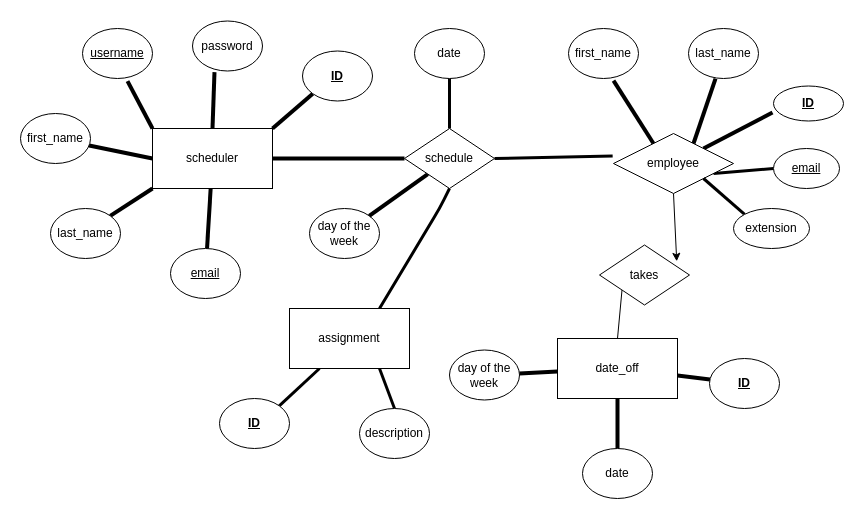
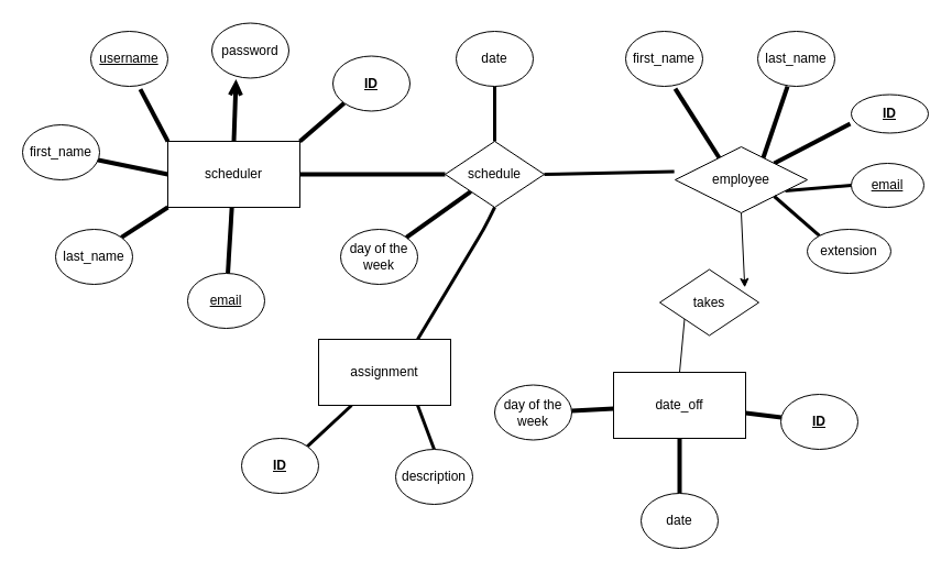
  <mxCell id="0" />
  <mxCell id="1" parent="0" />
  <mxCell id="2" style="edgeStyle=none;html=1;exitX=1;exitY=0;exitDx=0;exitDy=0;entryX=0;entryY=1;entryDx=0;entryDy=0;endArrow=none;endFill=0;strokeWidth=4;" parent="1" source="9" target="10" edge="1"><mxGeometry relative="1" as="geometry" /></mxCell>
- <mxCell id="3" style="edgeStyle=none;html=1;exitX=0.5;exitY=0;exitDx=0;exitDy=0;entryX=0.314;entryY=1.022;entryDx=0;entryDy=0;entryPerimeter=0;endArrow=none;endFill=0;strokeWidth=4;" parent="1" source="9" target="13" edge="1"><mxGeometry relative="1" as="geometry" /></mxCell>
+ <mxCell id="3" style="edgeStyle=none;html=1;exitX=0.5;exitY=0;exitDx=0;exitDy=0;entryX=0.314;entryY=1.022;entryDx=0;entryDy=0;entryPerimeter=0;endArrow=open;endFill=0;strokeWidth=4;" parent="1" source="9" target="13" edge="1"><mxGeometry relative="1" as="geometry" /></mxCell>
  <mxCell id="4" style="edgeStyle=none;html=1;exitX=0;exitY=0;exitDx=0;exitDy=0;entryX=0.643;entryY=1.052;entryDx=0;entryDy=0;entryPerimeter=0;endArrow=none;endFill=0;strokeWidth=4;" parent="1" source="9" target="14" edge="1"><mxGeometry relative="1" as="geometry" /></mxCell>
  <mxCell id="5" style="edgeStyle=none;html=1;exitX=0;exitY=0.5;exitDx=0;exitDy=0;endArrow=none;endFill=0;strokeWidth=4;" parent="1" source="9" target="11" edge="1"><mxGeometry relative="1" as="geometry" /></mxCell>
  <mxCell id="6" style="edgeStyle=none;html=1;exitX=0;exitY=1;exitDx=0;exitDy=0;entryX=1;entryY=0;entryDx=0;entryDy=0;endArrow=none;endFill=0;strokeWidth=4;" parent="1" source="9" target="36" edge="1"><mxGeometry relative="1" as="geometry" /></mxCell>
  <mxCell id="7" value="" style="edgeStyle=none;html=1;endArrow=none;endFill=0;strokeWidth=4;" parent="1" source="9" target="12" edge="1"><mxGeometry relative="1" as="geometry" /></mxCell>
  <mxCell id="8" style="edgeStyle=none;html=1;exitX=1;exitY=0.5;exitDx=0;exitDy=0;entryX=0;entryY=0.5;entryDx=0;entryDy=0;endArrow=none;endFill=0;strokeWidth=4;" parent="1" source="9" target="35" edge="1"><mxGeometry relative="1" as="geometry" /></mxCell>
  <mxCell id="9" value="scheduler" style="rounded=0;whiteSpace=wrap;html=1;" parent="1" vertex="1"><mxGeometry x="152" y="128" width="120" height="60" as="geometry" /></mxCell>
  <mxCell id="10" value="&lt;b&gt;&lt;u&gt;ID&lt;/u&gt;&lt;/b&gt;" style="ellipse;whiteSpace=wrap;html=1;" parent="1" vertex="1"><mxGeometry x="302" y="50.5" width="70" height="50" as="geometry" /></mxCell>
  <mxCell id="11" value="first_name" style="ellipse;whiteSpace=wrap;html=1;" parent="1" vertex="1"><mxGeometry x="20" y="113" width="70" height="50" as="geometry" /></mxCell>
  <mxCell id="12" value="&lt;u&gt;email&lt;/u&gt;" style="ellipse;whiteSpace=wrap;html=1;" parent="1" vertex="1"><mxGeometry x="170" y="248" width="70" height="50" as="geometry" /></mxCell>
  <mxCell id="13" value="password" style="ellipse;whiteSpace=wrap;html=1;" parent="1" vertex="1"><mxGeometry x="192" y="20.5" width="70" height="50" as="geometry" /></mxCell>
  <mxCell id="14" value="&lt;u&gt;username&lt;/u&gt;" style="ellipse;whiteSpace=wrap;html=1;" parent="1" vertex="1"><mxGeometry x="82" y="28" width="70" height="50" as="geometry" /></mxCell>
  <mxCell id="15" style="edgeStyle=none;html=1;exitX=-0.007;exitY=0.375;exitDx=0;exitDy=0;entryX=1;entryY=0.5;entryDx=0;entryDy=0;endArrow=none;endFill=0;strokeWidth=3;exitPerimeter=0;" parent="1" source="21" target="35" edge="1"><mxGeometry relative="1" as="geometry"><mxPoint x="924" y="154.5" as="sourcePoint" /><mxPoint x="609" y="158" as="targetPoint" /></mxGeometry></mxCell>
  <mxCell id="16" style="edgeStyle=none;html=1;exitX=0.25;exitY=0;exitDx=0;exitDy=0;entryX=0.643;entryY=1.042;entryDx=0;entryDy=0;entryPerimeter=0;endArrow=none;endFill=0;strokeWidth=4;" parent="1" source="21" target="23" edge="1"><mxGeometry relative="1" as="geometry" /></mxCell>
  <mxCell id="17" style="edgeStyle=none;html=1;exitX=0.75;exitY=0;exitDx=0;exitDy=0;entryX=0.386;entryY=1.002;entryDx=0;entryDy=0;entryPerimeter=0;endArrow=none;endFill=0;strokeWidth=4;" parent="1" source="21" target="37" edge="1"><mxGeometry relative="1" as="geometry" /></mxCell>
  <mxCell id="18" style="edgeStyle=none;html=1;exitX=1;exitY=0;exitDx=0;exitDy=0;entryX=-0.014;entryY=0.76;entryDx=0;entryDy=0;entryPerimeter=0;endArrow=none;endFill=0;strokeWidth=4;" parent="1" source="21" target="22" edge="1"><mxGeometry relative="1" as="geometry" /></mxCell>
  <mxCell id="19" style="edgeStyle=none;html=1;exitX=1;exitY=0.75;exitDx=0;exitDy=0;entryX=0;entryY=0.5;entryDx=0;entryDy=0;endArrow=none;endFill=0;strokeWidth=3;" parent="1" source="21" target="40" edge="1"><mxGeometry relative="1" as="geometry" /></mxCell>
  <mxCell id="20" style="edgeStyle=none;html=1;exitX=0.5;exitY=1;exitDx=0;exitDy=0;entryX=0.858;entryY=0.272;entryDx=0;entryDy=0;entryPerimeter=0;endArrow=classic;endFill=1;strokeWidth=1;" edge="1" parent="1" source="21" target="39"><mxGeometry relative="1" as="geometry" /></mxCell>
  <mxCell id="21" value="employee" style="rhombus;whiteSpace=wrap;html=1;" parent="1" vertex="1"><mxGeometry x="613" y="133" width="120" height="60" as="geometry" /></mxCell>
  <mxCell id="22" value="&lt;b&gt;&lt;u&gt;ID&lt;/u&gt;&lt;/b&gt;" style="ellipse;whiteSpace=wrap;html=1;" parent="1" vertex="1"><mxGeometry x="773" y="85.5" width="70" height="35" as="geometry" /></mxCell>
  <mxCell id="23" value="first_name" style="ellipse;whiteSpace=wrap;html=1;" parent="1" vertex="1"><mxGeometry x="568" y="28" width="70" height="50" as="geometry" /></mxCell>
  <mxCell id="24" value="" style="edgeStyle=none;html=1;endArrow=none;endFill=0;strokeWidth=4;" parent="1" source="27" target="29" edge="1"><mxGeometry relative="1" as="geometry" /></mxCell>
  <mxCell id="25" value="" style="edgeStyle=none;html=1;endArrow=none;endFill=0;strokeWidth=4;" parent="1" source="27" target="28" edge="1"><mxGeometry relative="1" as="geometry" /></mxCell>
  <mxCell id="26" style="edgeStyle=none;html=1;exitX=0.5;exitY=1;exitDx=0;exitDy=0;entryX=0.5;entryY=0;entryDx=0;entryDy=0;endArrow=none;endFill=0;strokeWidth=4;" parent="1" source="27" target="30" edge="1"><mxGeometry relative="1" as="geometry" /></mxCell>
  <mxCell id="27" value="date_off" style="rounded=0;whiteSpace=wrap;html=1;" parent="1" vertex="1"><mxGeometry x="557" y="338" width="120" height="60" as="geometry" /></mxCell>
  <mxCell id="28" value="&lt;b&gt;&lt;u&gt;ID&lt;/u&gt;&lt;/b&gt;" style="ellipse;whiteSpace=wrap;html=1;" parent="1" vertex="1"><mxGeometry x="709" y="358" width="70" height="50" as="geometry" /></mxCell>
  <mxCell id="29" value="day of the week" style="ellipse;whiteSpace=wrap;html=1;" parent="1" vertex="1"><mxGeometry x="449" y="349.5" width="70" height="50" as="geometry" /></mxCell>
  <mxCell id="30" value="date" style="ellipse;whiteSpace=wrap;html=1;" parent="1" vertex="1"><mxGeometry x="582" y="448" width="70" height="50" as="geometry" /></mxCell>
  <mxCell id="31" value="day of the week" style="ellipse;whiteSpace=wrap;html=1;" parent="1" vertex="1"><mxGeometry x="309" y="208" width="70" height="50" as="geometry" /></mxCell>
  <mxCell id="32" value="" style="edgeStyle=none;html=1;endArrow=none;endFill=0;strokeWidth=3;" parent="1" source="33" target="35" edge="1"><mxGeometry relative="1" as="geometry" /></mxCell>
  <mxCell id="33" value="date" style="ellipse;whiteSpace=wrap;html=1;" parent="1" vertex="1"><mxGeometry x="414" y="28" width="70" height="50" as="geometry" /></mxCell>
  <mxCell id="34" style="edgeStyle=none;html=1;entryX=1;entryY=0;entryDx=0;entryDy=0;endArrow=none;endFill=0;strokeWidth=4;" parent="1" source="35" target="31" edge="1"><mxGeometry relative="1" as="geometry" /></mxCell>
  <mxCell id="35" value="schedule" style="rhombus;whiteSpace=wrap;html=1;" parent="1" vertex="1"><mxGeometry x="404" y="128" width="90" height="60" as="geometry" /></mxCell>
  <mxCell id="36" value="last_name" style="ellipse;whiteSpace=wrap;html=1;" parent="1" vertex="1"><mxGeometry x="50" y="208" width="70" height="50" as="geometry" /></mxCell>
  <mxCell id="37" value="last_name" style="ellipse;whiteSpace=wrap;html=1;" parent="1" vertex="1"><mxGeometry x="688" y="28" width="70" height="50" as="geometry" /></mxCell>
  <mxCell id="38" style="edgeStyle=none;html=1;exitX=0;exitY=1;exitDx=0;exitDy=0;entryX=0.5;entryY=0;entryDx=0;entryDy=0;endArrow=none;endFill=0;" parent="1" source="39" target="27" edge="1"><mxGeometry relative="1" as="geometry"><mxPoint x="766" y="254.5" as="sourcePoint" /><mxPoint x="771.5" y="376" as="targetPoint" /></mxGeometry></mxCell>
  <mxCell id="39" value="takes" style="rhombus;whiteSpace=wrap;html=1;" parent="1" vertex="1"><mxGeometry x="599" y="244.5" width="90" height="60" as="geometry" /></mxCell>
  <mxCell id="40" value="&lt;u&gt;email&lt;/u&gt;" style="ellipse;whiteSpace=wrap;html=1;" parent="1" vertex="1"><mxGeometry x="773" y="148" width="66" height="40" as="geometry" /></mxCell>
  <mxCell id="41" style="edgeStyle=none;html=1;exitX=0;exitY=0;exitDx=0;exitDy=0;entryX=1;entryY=1;entryDx=0;entryDy=0;endArrow=none;endFill=0;strokeWidth=3;" parent="1" source="42" target="21" edge="1"><mxGeometry relative="1" as="geometry" /></mxCell>
  <mxCell id="42" value="extension" style="ellipse;whiteSpace=wrap;html=1;" parent="1" vertex="1"><mxGeometry x="733" y="208" width="76" height="40" as="geometry" /></mxCell>
  <mxCell id="43" style="edgeStyle=none;html=1;exitX=0.25;exitY=1;exitDx=0;exitDy=0;entryX=1;entryY=0;entryDx=0;entryDy=0;strokeWidth=3;endArrow=none;endFill=0;" edge="1" parent="1" source="46" target="47"><mxGeometry relative="1" as="geometry" /></mxCell>
  <mxCell id="44" style="edgeStyle=none;html=1;exitX=0.75;exitY=1;exitDx=0;exitDy=0;entryX=0.5;entryY=0;entryDx=0;entryDy=0;endArrow=none;endFill=0;strokeWidth=3;" edge="1" parent="1" source="46" target="48"><mxGeometry relative="1" as="geometry" /></mxCell>
  <mxCell id="45" style="edgeStyle=none;html=1;exitX=0.75;exitY=0;exitDx=0;exitDy=0;entryX=0.5;entryY=1;entryDx=0;entryDy=0;endArrow=none;endFill=0;strokeWidth=3;" edge="1" parent="1" source="46" target="35"><mxGeometry relative="1" as="geometry"><Array as="points"><mxPoint x="439" y="208" /></Array></mxGeometry></mxCell>
  <mxCell id="46" value="assignment" style="rounded=0;whiteSpace=wrap;html=1;" vertex="1" parent="1"><mxGeometry x="289" y="308" width="120" height="60" as="geometry" /></mxCell>
  <mxCell id="47" value="&lt;b&gt;&lt;u&gt;ID&lt;/u&gt;&lt;/b&gt;" style="ellipse;whiteSpace=wrap;html=1;" vertex="1" parent="1"><mxGeometry x="219" y="398" width="70" height="50" as="geometry" /></mxCell>
  <mxCell id="48" value="description" style="ellipse;whiteSpace=wrap;html=1;" vertex="1" parent="1"><mxGeometry x="359" y="408" width="70" height="50" as="geometry" /></mxCell>
